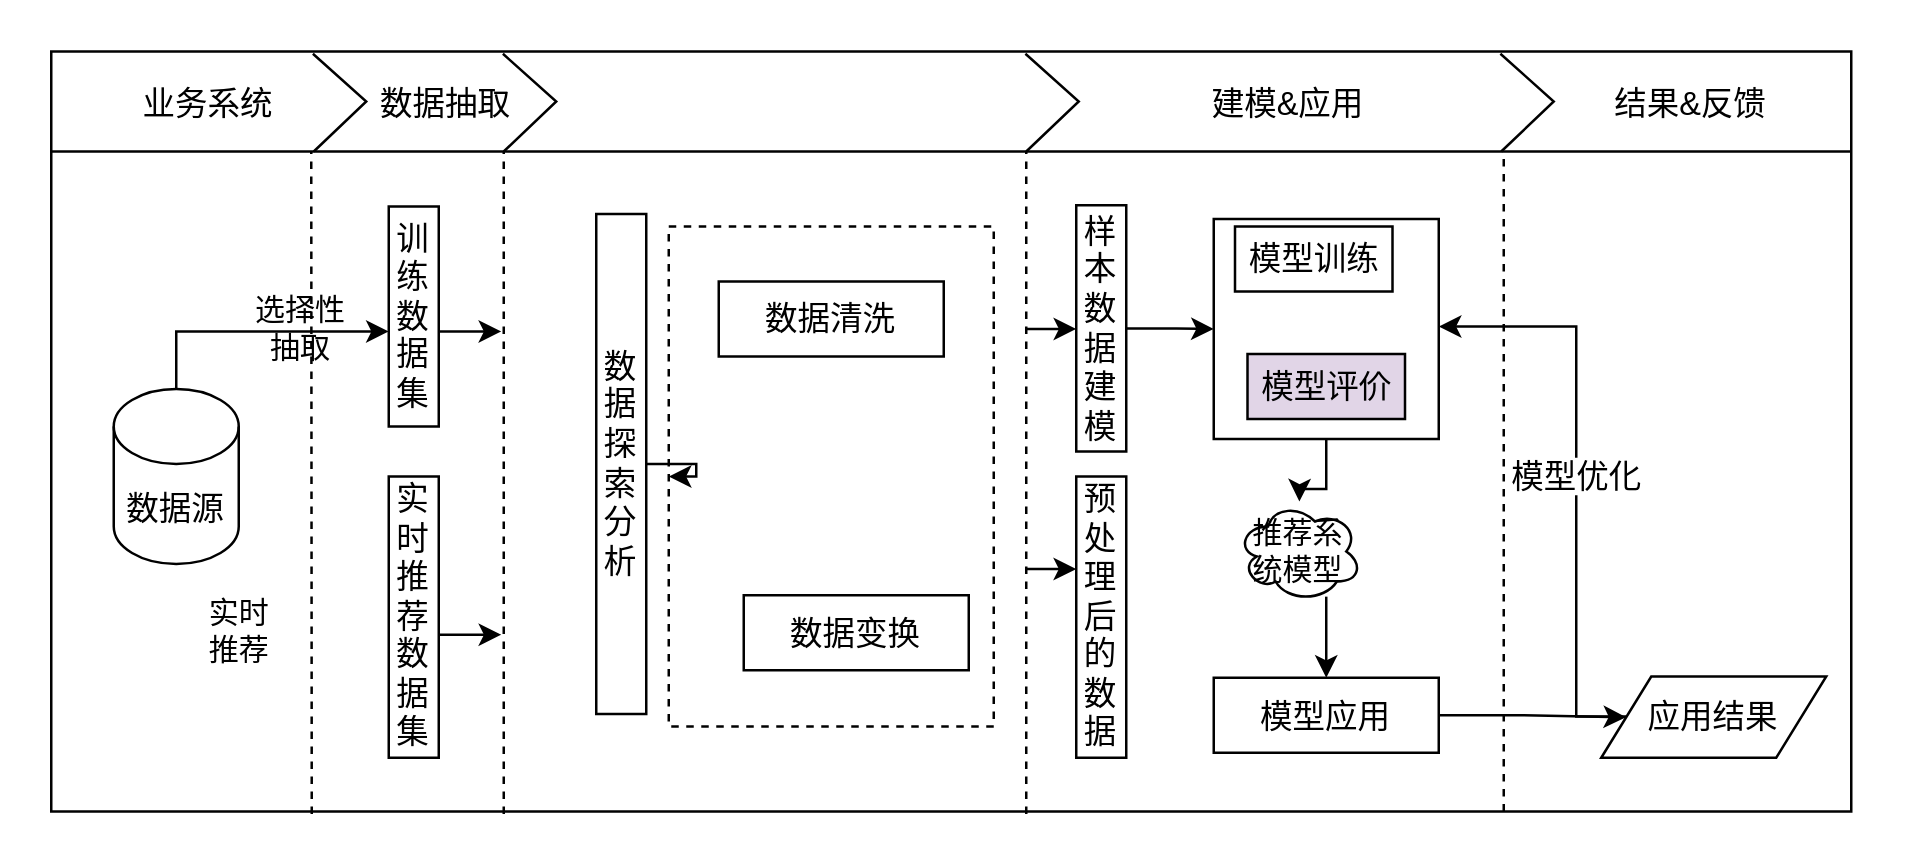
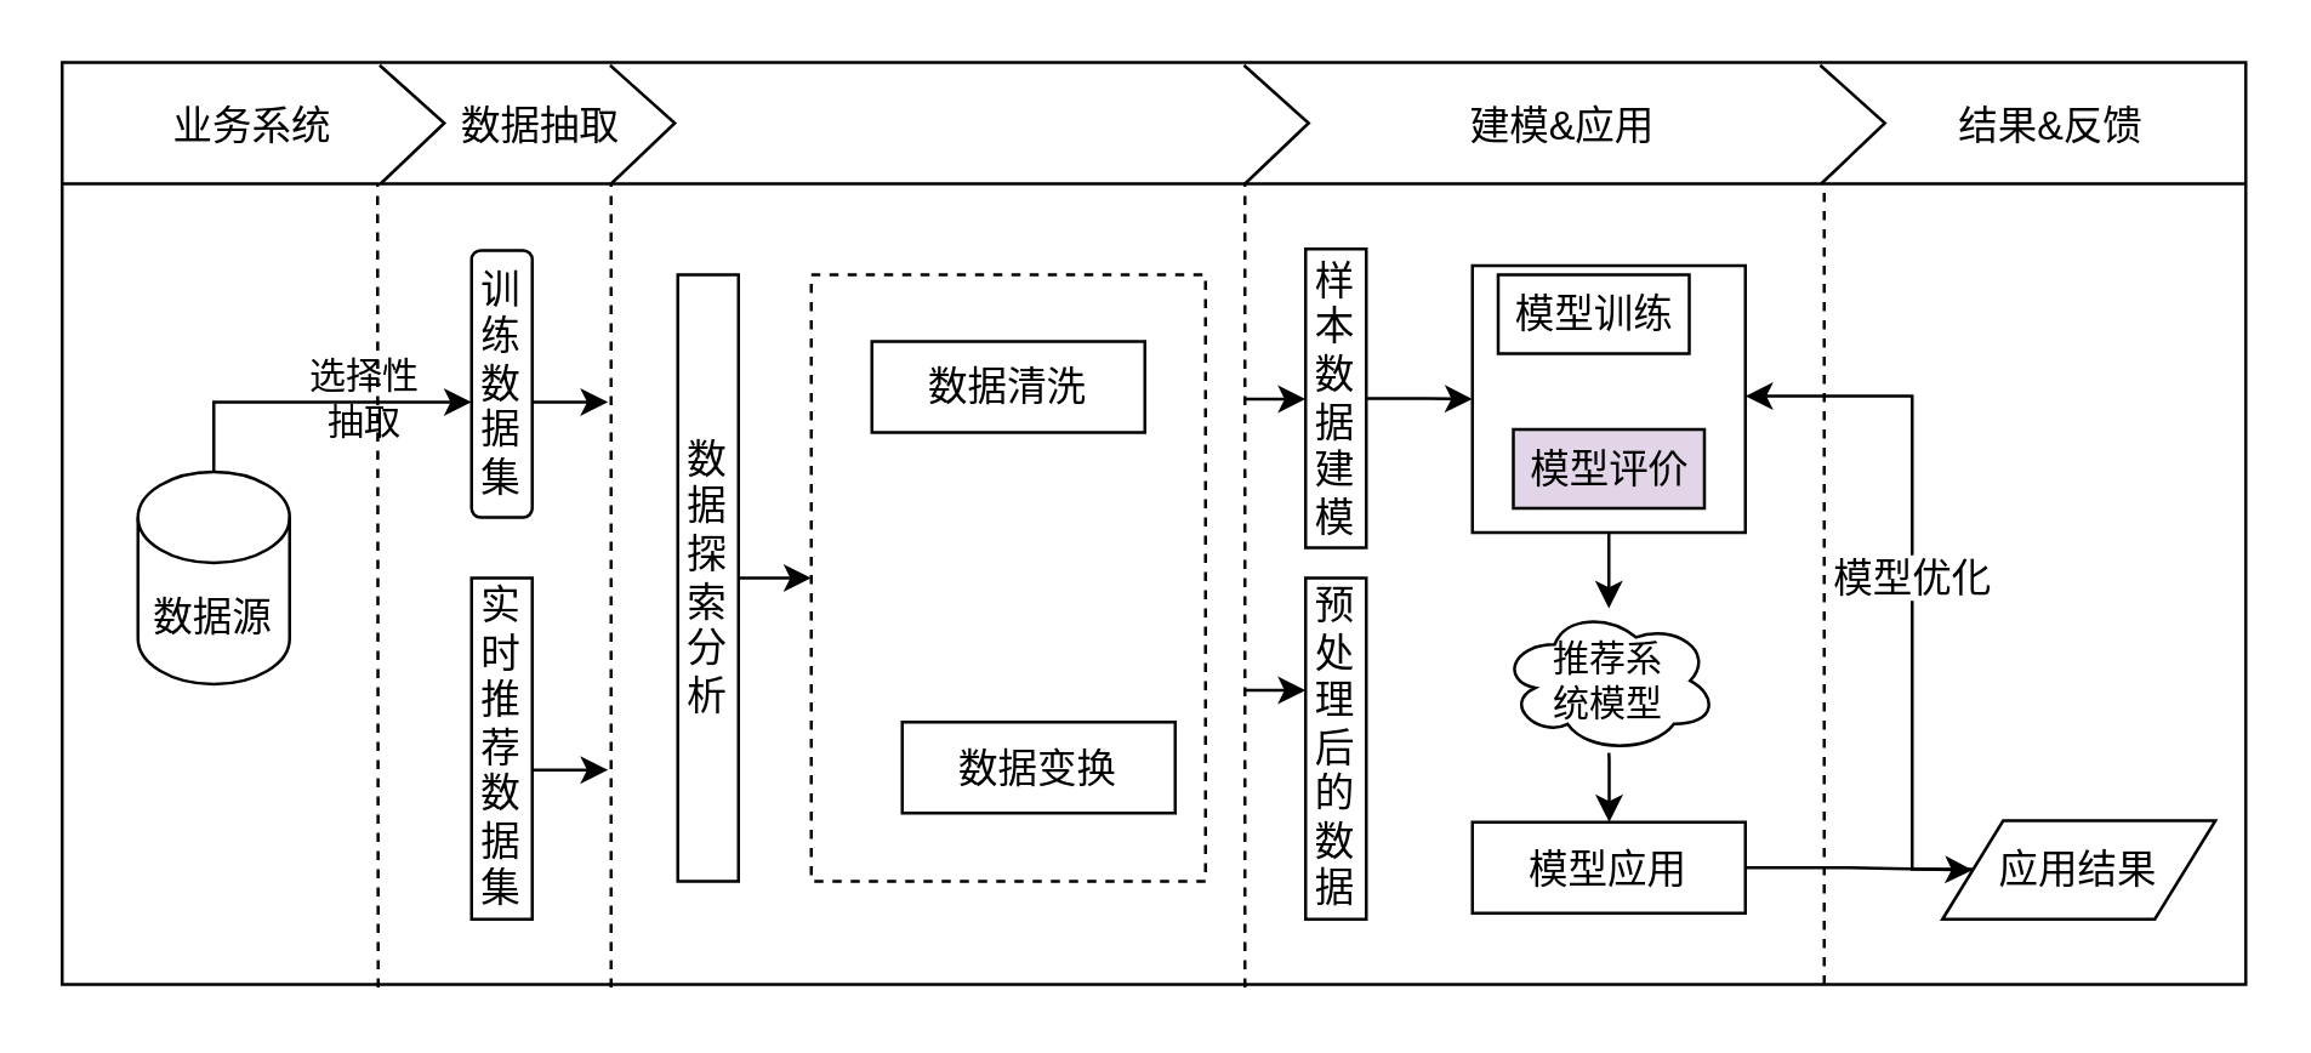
  <mxCell id="0" />
  <mxCell id="1" parent="0" />
  <mxCell id="2" value="" style="rounded=0;whiteSpace=wrap;html=1;fontSize=14;" vertex="1" parent="1"><mxGeometry x="20" y="20" width="720" height="304" as="geometry" /></mxCell>
  <mxCell id="3" style="edgeStyle=orthogonalEdgeStyle;rounded=0;orthogonalLoop=1;jettySize=auto;html=1;exitX=0.5;exitY=0;exitDx=0;exitDy=0;exitPerimeter=0;" edge="1" parent="1" source="4" target="6"><mxGeometry relative="1" as="geometry"><Array as="points"><mxPoint x="70" y="132" /></Array></mxGeometry></mxCell>
  <mxCell id="4" value="数据源" style="shape=cylinder3;whiteSpace=wrap;html=1;boundedLbl=1;backgroundOutline=1;size=15;fontSize=13;" vertex="1" parent="1"><mxGeometry x="45" y="155" width="50" height="70" as="geometry" /></mxCell>
  <mxCell id="5" style="edgeStyle=orthogonalEdgeStyle;rounded=0;orthogonalLoop=1;jettySize=auto;html=1;" edge="1" parent="1" source="6"><mxGeometry relative="1" as="geometry"><mxPoint x="200" y="132" as="targetPoint" /><Array as="points"><mxPoint x="199" y="132" /><mxPoint x="199" y="132" /></Array></mxGeometry></mxCell>
- <mxCell id="6" value="训练数据集" style="rounded=0;whiteSpace=wrap;html=1;horizontal=1;fontSize=13;" vertex="1" parent="1"><mxGeometry x="155" y="82" width="20" height="88" as="geometry" /></mxCell>
+ <mxCell id="6" value="训练数据集" style="whiteSpace=wrap;html=1;horizontal=1;fontSize=13;rounded=1;" vertex="1" parent="1"><mxGeometry x="155" y="82" width="20" height="88" as="geometry" /></mxCell>
  <mxCell id="7" style="edgeStyle=orthogonalEdgeStyle;rounded=0;orthogonalLoop=1;jettySize=auto;html=1;" edge="1" parent="1"><mxGeometry relative="1" as="geometry"><mxPoint x="200" y="253" as="targetPoint" /><mxPoint x="175" y="253.25" as="sourcePoint" /></mxGeometry></mxCell>
  <mxCell id="8" value="实时推荐数据集" style="rounded=0;whiteSpace=wrap;html=1;fontSize=13;" vertex="1" parent="1"><mxGeometry x="155" y="190" width="20" height="112.5" as="geometry" /></mxCell>
  <mxCell id="9" value="" style="edgeStyle=orthogonalEdgeStyle;rounded=0;orthogonalLoop=1;jettySize=auto;html=1;" edge="1" parent="1" source="10" target="44"><mxGeometry relative="1" as="geometry" /></mxCell>
  <mxCell id="10" value="" style="rounded=0;whiteSpace=wrap;html=1;fontSize=13;" vertex="1" parent="1"><mxGeometry x="485" y="87" width="90" height="88" as="geometry" /></mxCell>
  <mxCell id="11" style="edgeStyle=orthogonalEdgeStyle;rounded=0;orthogonalLoop=1;jettySize=auto;html=1;fontSize=13;" edge="1" parent="1" source="12" target="14"><mxGeometry relative="1" as="geometry" /></mxCell>
  <mxCell id="12" value="模型应用" style="rounded=0;whiteSpace=wrap;html=1;fontSize=13;" vertex="1" parent="1"><mxGeometry x="485" y="270.5" width="90" height="30" as="geometry" /></mxCell>
  <mxCell id="13" style="edgeStyle=orthogonalEdgeStyle;rounded=0;orthogonalLoop=1;jettySize=auto;html=1;fontSize=13;exitX=0.144;exitY=0.431;exitDx=0;exitDy=0;exitPerimeter=0;" edge="1" parent="1"><mxGeometry relative="1" as="geometry"><Array as="points"><mxPoint x="630" y="286" /><mxPoint x="630" y="130" /><mxPoint x="575" y="130" /></Array><mxPoint x="652.96" y="286.008" as="sourcePoint" /><mxPoint x="575" y="130" as="targetPoint" /></mxGeometry></mxCell>
  <mxCell id="14" value="应用结果" style="shape=parallelogram;perimeter=parallelogramPerimeter;whiteSpace=wrap;html=1;fixedSize=1;fontSize=13;" vertex="1" parent="1"><mxGeometry x="640" y="270" width="90" height="32.5" as="geometry" /></mxCell>
  <mxCell id="15" value="" style="endArrow=none;dashed=1;html=1;fontSize=13;exitX=0.145;exitY=1.003;exitDx=0;exitDy=0;exitPerimeter=0;" edge="1" parent="1"><mxGeometry width="50" height="50" relative="1" as="geometry"><mxPoint x="124.2" y="324.96" as="sourcePoint" /><mxPoint x="124" y="60" as="targetPoint" /></mxGeometry></mxCell>
  <mxCell id="16" value="" style="endArrow=none;dashed=1;html=1;fontSize=13;exitX=0.145;exitY=1.003;exitDx=0;exitDy=0;exitPerimeter=0;" edge="1" parent="1"><mxGeometry width="50" height="50" relative="1" as="geometry"><mxPoint x="201" y="324.96" as="sourcePoint" /><mxPoint x="201" y="60" as="targetPoint" /></mxGeometry></mxCell>
  <mxCell id="17" value="" style="endArrow=none;dashed=1;html=1;fontSize=13;exitX=0.145;exitY=1.003;exitDx=0;exitDy=0;exitPerimeter=0;" edge="1" parent="1"><mxGeometry width="50" height="50" relative="1" as="geometry"><mxPoint x="410" y="324.96" as="sourcePoint" /><mxPoint x="410" y="60" as="targetPoint" /></mxGeometry></mxCell>
  <mxCell id="18" value="" style="endArrow=none;dashed=1;html=1;fontSize=13;exitX=0.145;exitY=1.003;exitDx=0;exitDy=0;exitPerimeter=0;" edge="1" parent="1"><mxGeometry width="50" height="50" relative="1" as="geometry"><mxPoint x="601" y="323.96" as="sourcePoint" /><mxPoint x="601" y="60" as="targetPoint" /></mxGeometry></mxCell>
  <mxCell id="19" value="模型优化" style="text;html=1;strokeColor=none;fillColor=none;align=center;verticalAlign=middle;whiteSpace=wrap;rounded=0;fontSize=13;labelBackgroundColor=#ffffff;" vertex="1" parent="1"><mxGeometry x="598" y="180" width="65" height="20" as="geometry" /></mxCell>
  <mxCell id="20" value="" style="endArrow=none;html=1;fontSize=13;" edge="1" parent="1"><mxGeometry width="50" height="50" relative="1" as="geometry"><mxPoint x="20" y="60" as="sourcePoint" /><mxPoint x="740" y="60" as="targetPoint" /></mxGeometry></mxCell>
  <mxCell id="21" value="" style="endArrow=none;html=1;fontSize=13;entryX=0.809;entryY=0.003;entryDx=0;entryDy=0;entryPerimeter=0;rounded=0;" edge="1" parent="1"><mxGeometry width="50" height="50" relative="1" as="geometry"><mxPoint x="600" y="60" as="sourcePoint" /><mxPoint x="599.66" y="20.912" as="targetPoint" /><Array as="points"><mxPoint x="621" y="40" /></Array></mxGeometry></mxCell>
  <mxCell id="22" value="" style="endArrow=none;html=1;fontSize=13;entryX=0.809;entryY=0.003;entryDx=0;entryDy=0;entryPerimeter=0;rounded=0;" edge="1" parent="1"><mxGeometry width="50" height="50" relative="1" as="geometry"><mxPoint x="410" y="60" as="sourcePoint" /><mxPoint x="409.66" y="20.912" as="targetPoint" /><Array as="points"><mxPoint x="431" y="40" /></Array></mxGeometry></mxCell>
  <mxCell id="23" value="" style="endArrow=none;html=1;fontSize=13;entryX=0.809;entryY=0.003;entryDx=0;entryDy=0;entryPerimeter=0;rounded=0;" edge="1" parent="1"><mxGeometry width="50" height="50" relative="1" as="geometry"><mxPoint x="201" y="60" as="sourcePoint" /><mxPoint x="200.66" y="20.912" as="targetPoint" /><Array as="points"><mxPoint x="222" y="40" /></Array></mxGeometry></mxCell>
  <mxCell id="24" value="" style="endArrow=none;html=1;fontSize=13;entryX=0.809;entryY=0.003;entryDx=0;entryDy=0;entryPerimeter=0;rounded=0;" edge="1" parent="1"><mxGeometry width="50" height="50" relative="1" as="geometry"><mxPoint x="125" y="60" as="sourcePoint" /><mxPoint x="124.66" y="20.912" as="targetPoint" /><Array as="points"><mxPoint x="146" y="40" /></Array></mxGeometry></mxCell>
  <mxCell id="25" value="结果&amp;amp;反馈" style="text;html=1;strokeColor=none;fillColor=none;align=center;verticalAlign=middle;whiteSpace=wrap;rounded=0;labelBackgroundColor=#ffffff;fontSize=13;" vertex="1" parent="1"><mxGeometry x="641" y="31" width="70" height="20" as="geometry" /></mxCell>
  <mxCell id="26" value="建模&amp;amp;应用" style="text;html=1;strokeColor=none;fillColor=none;align=center;verticalAlign=middle;whiteSpace=wrap;rounded=0;labelBackgroundColor=#ffffff;fontSize=13;" vertex="1" parent="1"><mxGeometry x="470" y="31" width="90" height="20" as="geometry" /></mxCell>
  <mxCell id="27" value="数据抽取" style="text;html=1;strokeColor=none;fillColor=none;align=center;verticalAlign=middle;whiteSpace=wrap;rounded=0;labelBackgroundColor=#ffffff;fontSize=13;" vertex="1" parent="1"><mxGeometry x="133" y="31" width="90" height="20" as="geometry" /></mxCell>
  <mxCell id="28" value="业务系统" style="text;html=1;strokeColor=none;fillColor=none;align=center;verticalAlign=middle;whiteSpace=wrap;rounded=0;labelBackgroundColor=#ffffff;fontSize=13;" vertex="1" parent="1"><mxGeometry x="38" y="31" width="90" height="20" as="geometry" /></mxCell>
  <mxCell id="29" value="" style="group" vertex="1" connectable="0" parent="1"><mxGeometry x="267" y="90" width="130" height="200" as="geometry" /></mxCell>
  <mxCell id="30" value="" style="rounded=0;whiteSpace=wrap;html=1;dashed=1;fontSize=13;" vertex="1" parent="29"><mxGeometry width="130" height="200" as="geometry" /></mxCell>
  <mxCell id="31" value="数据清洗" style="rounded=0;whiteSpace=wrap;html=1;fontSize=13;" vertex="1" parent="29"><mxGeometry x="20" y="22" width="90" height="30" as="geometry" /></mxCell>
  <mxCell id="32" value="数据变换" style="rounded=0;whiteSpace=wrap;html=1;fontSize=13;" vertex="1" parent="29"><mxGeometry x="30" y="147.5" width="90" height="30" as="geometry" /></mxCell>
  <mxCell id="33" style="edgeStyle=orthogonalEdgeStyle;rounded=0;orthogonalLoop=1;jettySize=auto;html=1;entryX=0;entryY=0.5;entryDx=0;entryDy=0;" edge="1" parent="1" source="34" target="30"><mxGeometry relative="1" as="geometry" /></mxCell>
- <mxCell id="34" value="数据探索分析" style="rounded=0;whiteSpace=wrap;html=1;fontSize=13;" vertex="1" parent="1"><mxGeometry x="238" y="85" width="20" height="200" as="geometry" /></mxCell>
+ <mxCell id="34" value="数据探索分析" style="rounded=0;whiteSpace=wrap;html=1;fontSize=13;" vertex="1" parent="1"><mxGeometry x="223" y="90" width="20" height="200" as="geometry" /></mxCell>
  <mxCell id="35" value="" style="edgeStyle=orthogonalEdgeStyle;rounded=0;orthogonalLoop=1;jettySize=auto;html=1;" edge="1" parent="1" source="36" target="10"><mxGeometry relative="1" as="geometry" /></mxCell>
  <mxCell id="36" value="样本&lt;br&gt;数据建模" style="rounded=0;whiteSpace=wrap;html=1;horizontal=1;fontSize=13;" vertex="1" parent="1"><mxGeometry x="430" y="81.5" width="20" height="98.5" as="geometry" /></mxCell>
  <mxCell id="37" value="预处理后的数据" style="rounded=0;whiteSpace=wrap;html=1;horizontal=1;fontSize=13;" vertex="1" parent="1"><mxGeometry x="430" y="190" width="20" height="112.5" as="geometry" /></mxCell>
  <mxCell id="38" value="模型评价" style="rounded=0;whiteSpace=wrap;html=1;fontSize=13;fillColor=#e1d5e7;" vertex="1" parent="1"><mxGeometry x="498.5" y="141" width="63" height="26" as="geometry" /></mxCell>
  <mxCell id="39" style="edgeStyle=orthogonalEdgeStyle;rounded=0;orthogonalLoop=1;jettySize=auto;html=1;" edge="1" parent="1" target="36"><mxGeometry relative="1" as="geometry"><mxPoint x="410" y="131" as="sourcePoint" /><Array as="points"><mxPoint x="410" y="131" /></Array></mxGeometry></mxCell>
  <mxCell id="40" style="edgeStyle=orthogonalEdgeStyle;rounded=0;orthogonalLoop=1;jettySize=auto;html=1;" edge="1" parent="1"><mxGeometry relative="1" as="geometry"><mxPoint x="409.97" y="227.03" as="sourcePoint" /><Array as="points"><mxPoint x="409.97" y="227.03" /><mxPoint x="429.97" y="227.03" /></Array><mxPoint x="429.97" y="227.03" as="targetPoint" /></mxGeometry></mxCell>
  <mxCell id="41" value="选择性抽取" style="text;html=1;strokeColor=none;fillColor=none;align=center;verticalAlign=middle;whiteSpace=wrap;rounded=0;" vertex="1" parent="1"><mxGeometry x="100" y="121" width="40" height="20" as="geometry" /></mxCell>
- <mxCell id="42" value="实时推荐" style="text;html=1;strokeColor=none;fillColor=none;align=center;verticalAlign=middle;whiteSpace=wrap;rounded=0;" vertex="1" parent="1"><mxGeometry x="78" y="242" width="35" height="20" as="geometry" /></mxCell>
  <mxCell id="43" value="" style="edgeStyle=orthogonalEdgeStyle;rounded=0;orthogonalLoop=1;jettySize=auto;html=1;" edge="1" parent="1" source="44" target="12"><mxGeometry relative="1" as="geometry"><Array as="points"><mxPoint x="530" y="250" /><mxPoint x="530" y="250" /></Array></mxGeometry></mxCell>
- <mxCell id="44" value="推荐系&lt;br&gt;统模型" style="ellipse;shape=cloud;whiteSpace=wrap;html=1;" vertex="1" parent="1"><mxGeometry x="494.25" y="200" width="50" height="40" as="geometry" /></mxCell>
+ <mxCell id="44" value="推荐系&lt;br&gt;统模型" style="ellipse;shape=cloud;whiteSpace=wrap;html=1;" vertex="1" parent="1"><mxGeometry x="494.25" y="200" width="71.5" height="47.67" as="geometry" /></mxCell>
  <mxCell id="45" value="模型训练" style="rounded=0;whiteSpace=wrap;html=1;fontSize=13;" vertex="1" parent="1"><mxGeometry x="493.5" y="90" width="63" height="26" as="geometry" /></mxCell>
